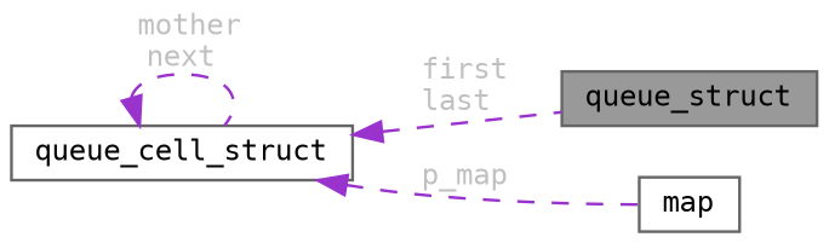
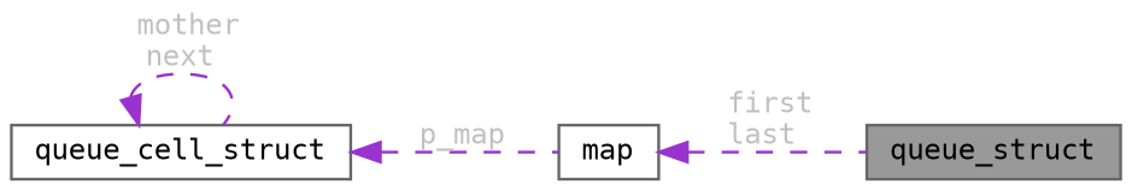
  digraph {
    fontname="DejaVu Sans Mono"
    rankdir=LR
    node [color=gray40 fillcolor=white fontname="DejaVu Sans Mono" fontsize=10 shape=box style=filled]
    edge [color=darkorchid3 dir=back fontcolor=grey fontname="DejaVu Sans Mono" fontsize=10 labelfontname=Helvetica labelfontsize=10 style=dashed]
    n1 [fillcolor=grey60 fontcolor=black height=0.2 label=queue_struct width=0.4]
    n2 [height=0.2 label=queue_cell_struct width=0.4]
    n3 [height=0.2 label=map width=0.4]
-   n2 -> n1 [label=" first\nlast"]
+   n3 -> n1 [label=" first\nlast"]
    n2 -> n2 [label=" mother\nnext"]
    n2 -> n3 [label=" p_map"]
  }
